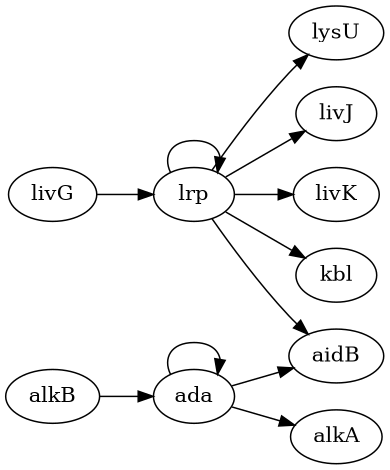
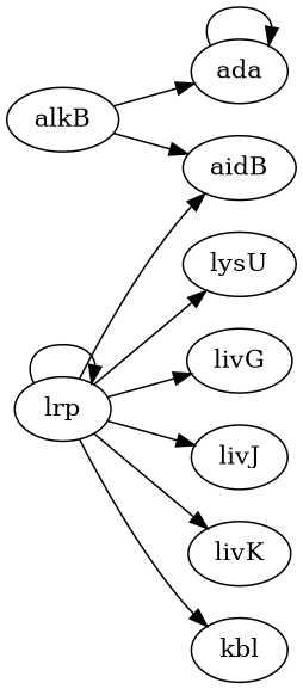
  digraph {
    rankdir=LR
    edge [value="-"]
    ada
-   alkA
    aidB
    alkB
    lrp
    lysU
    livG
    livJ
    livK
    kbl
    ada -> ada [value="+-"]
-   ada -> alkA [value="+"]
-   ada -> aidB [value="+"]
+   alkB -> aidB [value="+"]
    alkB -> ada [value="+-"]
    lrp -> aidB
    lrp -> lrp
    lrp -> lysU
-   livG -> lrp
+   lrp -> livG
    lrp -> livJ
    lrp -> livK
    lrp -> kbl [value="+"]
  }
